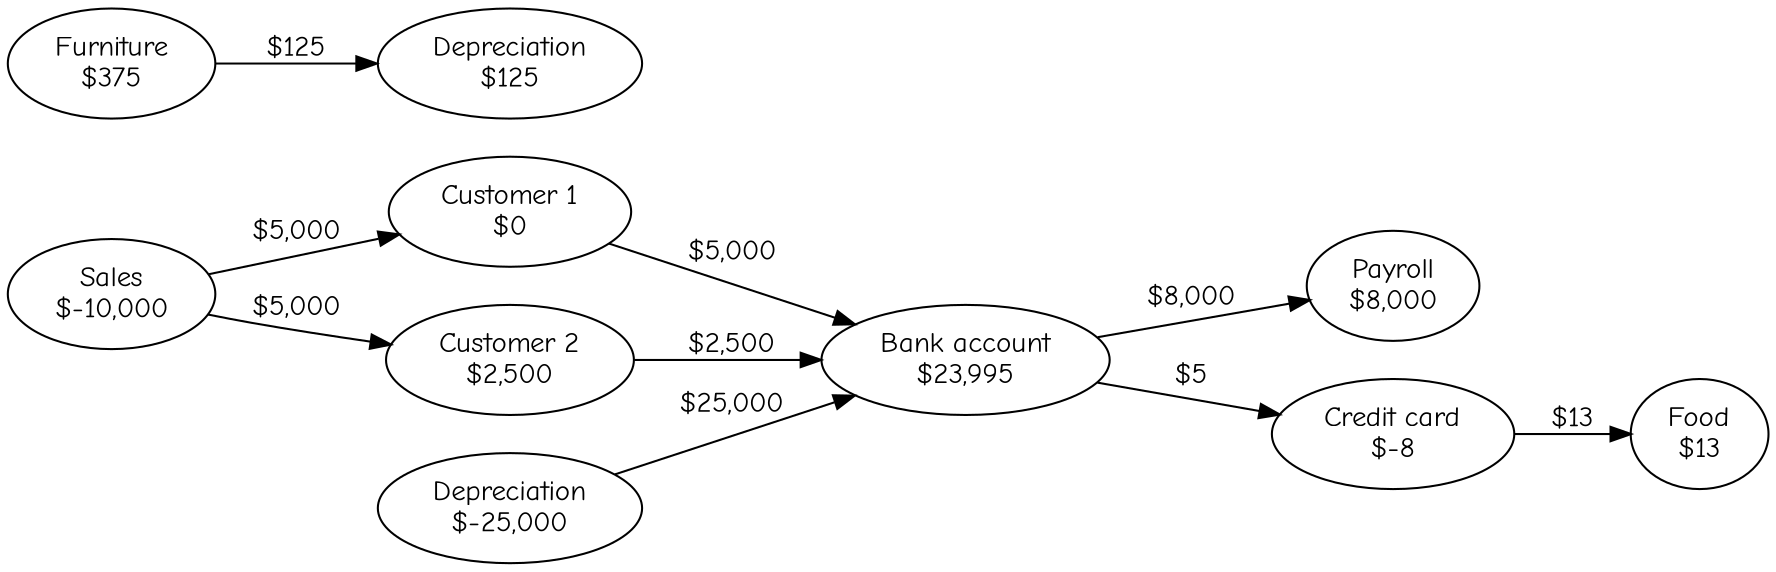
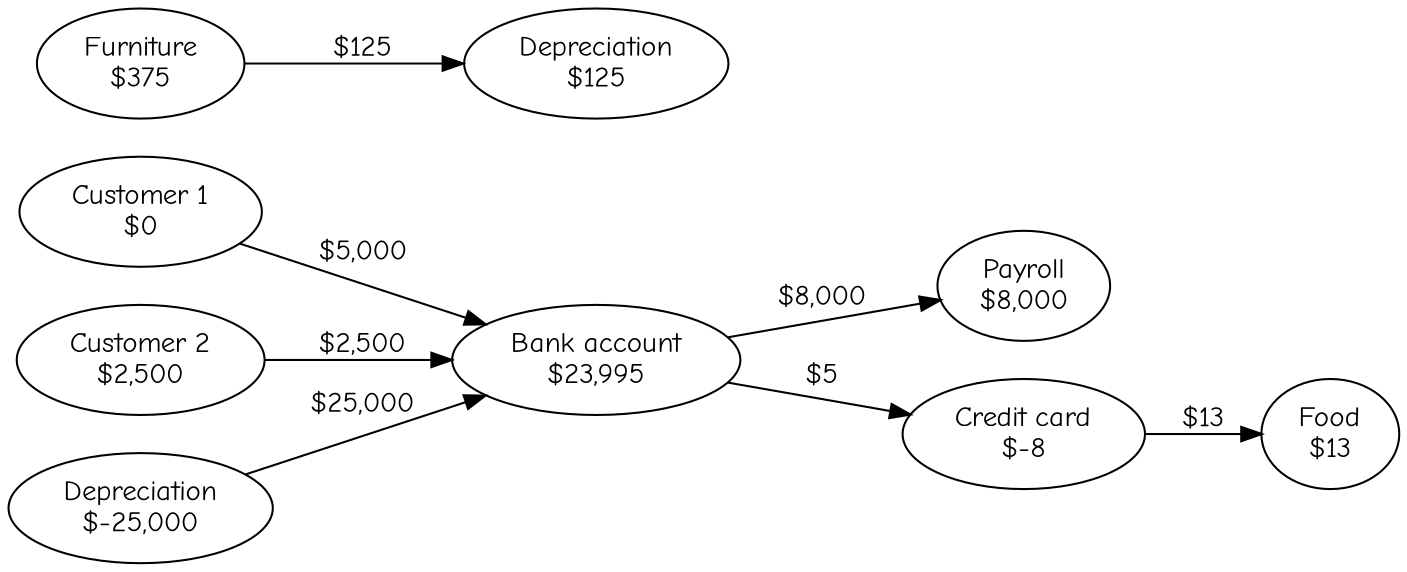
  digraph {
    fontname="Comic Neue"
    rankdir=LR
    node [fontname="Comic Neue"]
    edge [fontname="Comic Neue"]
-   n1 [label="Sales\n$-10,000"]
    n2 [label="Customer 1\n$0"]
    n3 [label="Customer 2\n$2,500"]
    n4 [label="Bank account\n$23,995"]
    n5 [label="Payroll\n$8,000"]
    n6 [label="Credit card\n$-8"]
    n7 [label="Furniture\n$375"]
    n8 [label="Depreciation\n$125"]
    n9 [label="Food\n$13"]
    n10 [label="Depreciation\n$-25,000"]
-   n1 -> n2 [label="$5,000"]
-   n1 -> n3 [label="$5,000"]
    n2 -> n4 [label="$5,000"]
    n3 -> n4 [label="$2,500"]
    n4 -> n5 [label="$8,000"]
    n4 -> n6 [label="$5"]
    n6 -> n9 [label="$13"]
    n7 -> n8 [label="$125"]
    n10 -> n4 [label="$25,000"]
  }
